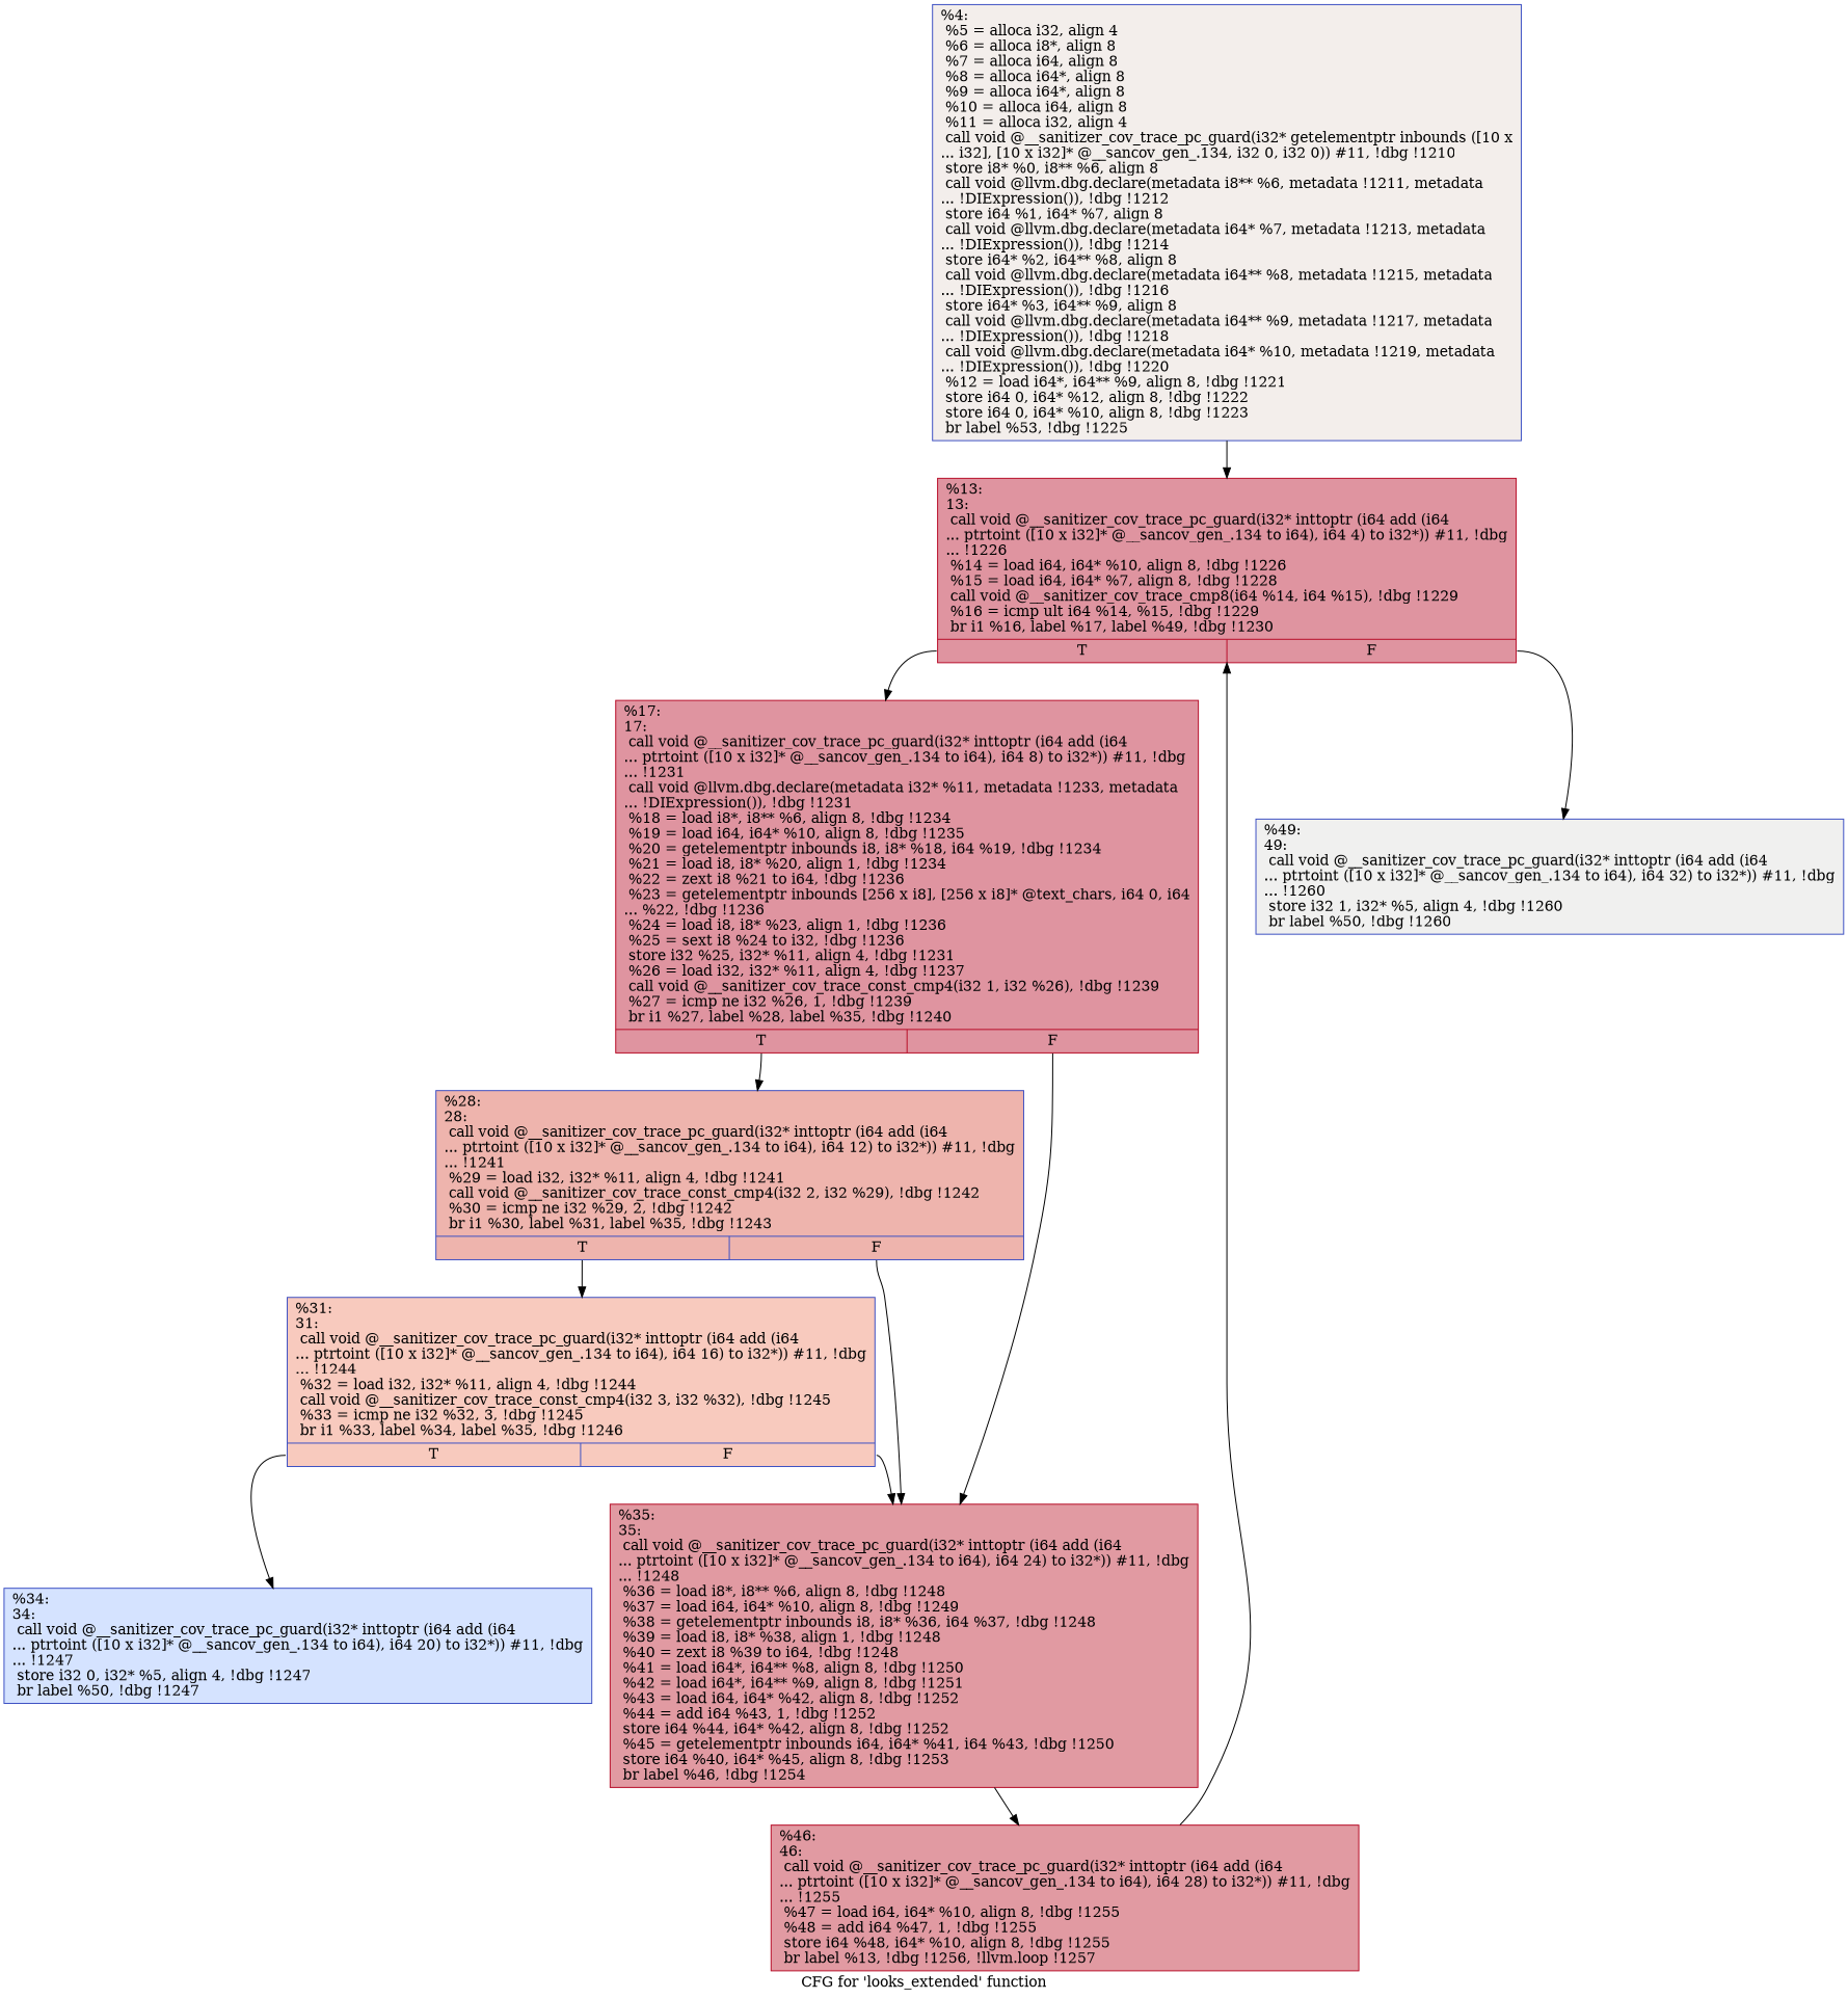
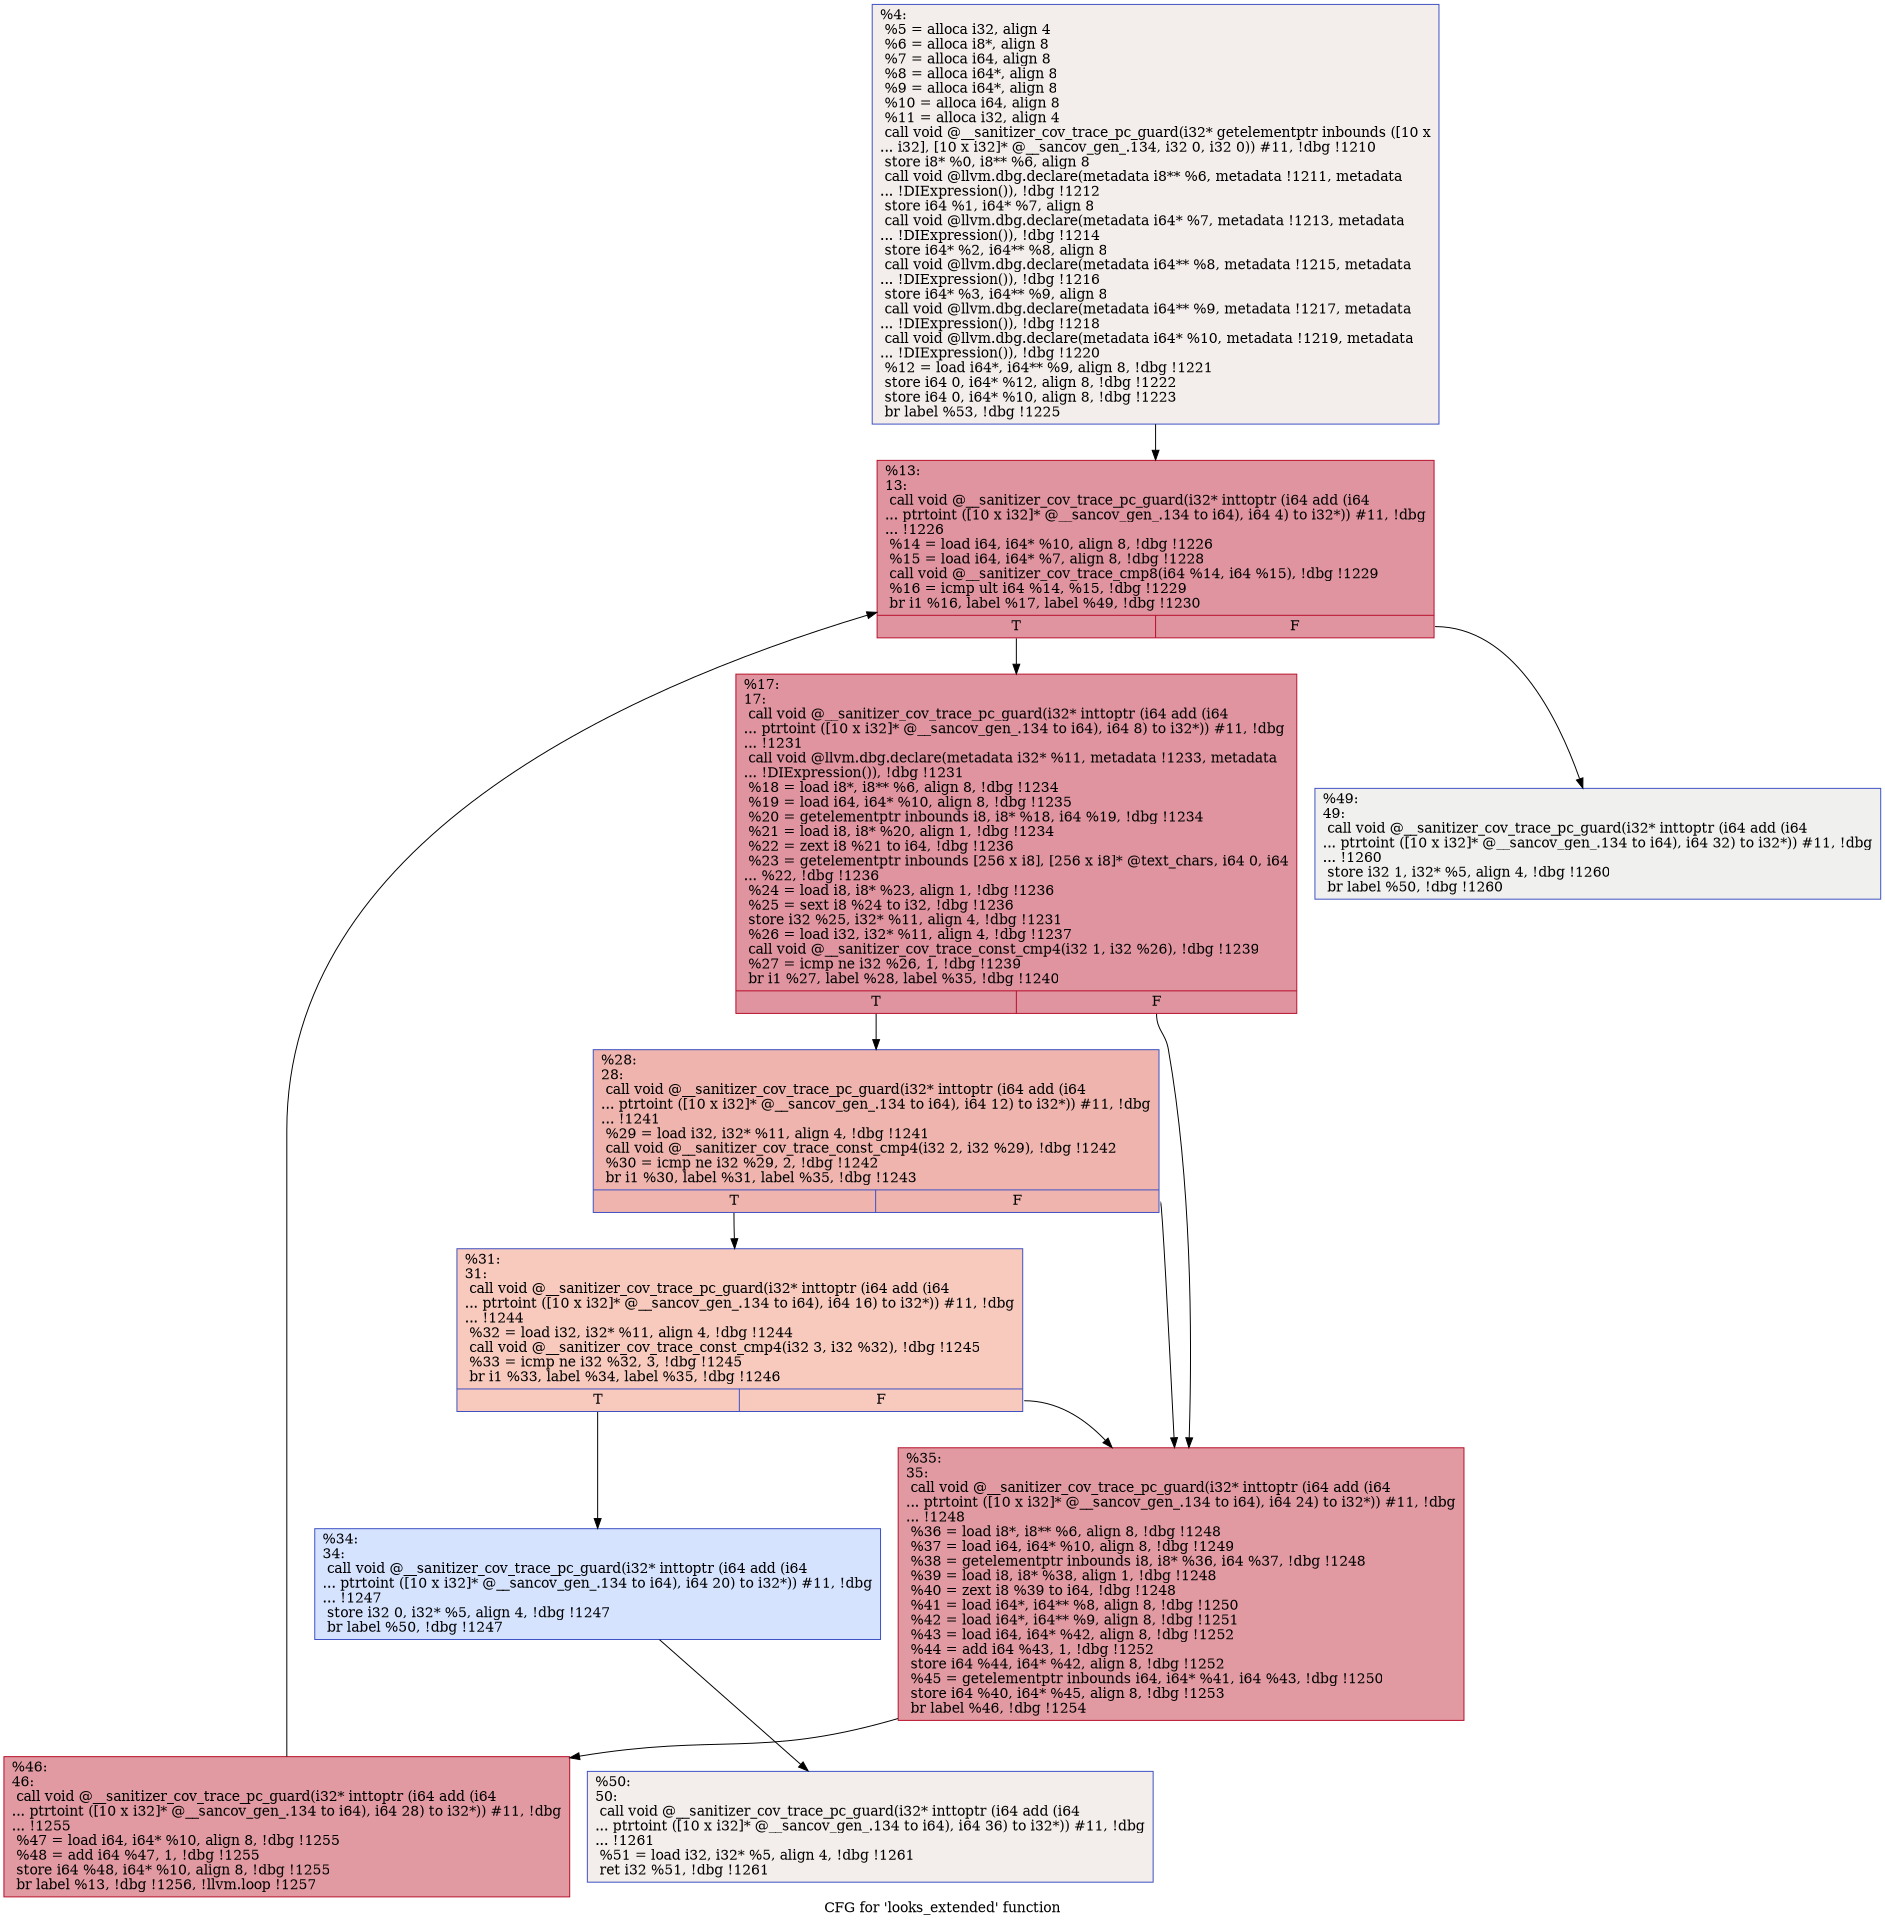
  digraph {
    label="CFG for 'looks_extended' function"
    node [color="#3d50c3ff" fillcolor="#e5d8d170" shape=record style=filled]
    n1 [label="{%4:\l  %5 = alloca i32, align 4\l  %6 = alloca i8*, align 8\l  %7 = alloca i64, align 8\l  %8 = alloca i64*, align 8\l  %9 = alloca i64*, align 8\l  %10 = alloca i64, align 8\l  %11 = alloca i32, align 4\l  call void @__sanitizer_cov_trace_pc_guard(i32* getelementptr inbounds ([10 x\l... i32], [10 x i32]* @__sancov_gen_.134, i32 0, i32 0)) #11, !dbg !1210\l  store i8* %0, i8** %6, align 8\l  call void @llvm.dbg.declare(metadata i8** %6, metadata !1211, metadata\l... !DIExpression()), !dbg !1212\l  store i64 %1, i64* %7, align 8\l  call void @llvm.dbg.declare(metadata i64* %7, metadata !1213, metadata\l... !DIExpression()), !dbg !1214\l  store i64* %2, i64** %8, align 8\l  call void @llvm.dbg.declare(metadata i64** %8, metadata !1215, metadata\l... !DIExpression()), !dbg !1216\l  store i64* %3, i64** %9, align 8\l  call void @llvm.dbg.declare(metadata i64** %9, metadata !1217, metadata\l... !DIExpression()), !dbg !1218\l  call void @llvm.dbg.declare(metadata i64* %10, metadata !1219, metadata\l... !DIExpression()), !dbg !1220\l  %12 = load i64*, i64** %9, align 8, !dbg !1221\l  store i64 0, i64* %12, align 8, !dbg !1222\l  store i64 0, i64* %10, align 8, !dbg !1223\l  br label %53, !dbg !1225\l}"]
    n2 [color="#b70d28ff" fillcolor="#b70d2870" label="{%13:\l13:                                               \l  call void @__sanitizer_cov_trace_pc_guard(i32* inttoptr (i64 add (i64\l... ptrtoint ([10 x i32]* @__sancov_gen_.134 to i64), i64 4) to i32*)) #11, !dbg\l... !1226\l  %14 = load i64, i64* %10, align 8, !dbg !1226\l  %15 = load i64, i64* %7, align 8, !dbg !1228\l  call void @__sanitizer_cov_trace_cmp8(i64 %14, i64 %15), !dbg !1229\l  %16 = icmp ult i64 %14, %15, !dbg !1229\l  br i1 %16, label %17, label %49, !dbg !1230\l|{<s0>T|<s1>F}}"]
    n3 [color="#b70d28ff" fillcolor="#b70d2870" label="{%17:\l17:                                               \l  call void @__sanitizer_cov_trace_pc_guard(i32* inttoptr (i64 add (i64\l... ptrtoint ([10 x i32]* @__sancov_gen_.134 to i64), i64 8) to i32*)) #11, !dbg\l... !1231\l  call void @llvm.dbg.declare(metadata i32* %11, metadata !1233, metadata\l... !DIExpression()), !dbg !1231\l  %18 = load i8*, i8** %6, align 8, !dbg !1234\l  %19 = load i64, i64* %10, align 8, !dbg !1235\l  %20 = getelementptr inbounds i8, i8* %18, i64 %19, !dbg !1234\l  %21 = load i8, i8* %20, align 1, !dbg !1234\l  %22 = zext i8 %21 to i64, !dbg !1236\l  %23 = getelementptr inbounds [256 x i8], [256 x i8]* @text_chars, i64 0, i64\l... %22, !dbg !1236\l  %24 = load i8, i8* %23, align 1, !dbg !1236\l  %25 = sext i8 %24 to i32, !dbg !1236\l  store i32 %25, i32* %11, align 4, !dbg !1231\l  %26 = load i32, i32* %11, align 4, !dbg !1237\l  call void @__sanitizer_cov_trace_const_cmp4(i32 1, i32 %26), !dbg !1239\l  %27 = icmp ne i32 %26, 1, !dbg !1239\l  br i1 %27, label %28, label %35, !dbg !1240\l|{<s0>T|<s1>F}}"]
    n4 [fillcolor="#dedcdb70" label="{%49:\l49:                                               \l  call void @__sanitizer_cov_trace_pc_guard(i32* inttoptr (i64 add (i64\l... ptrtoint ([10 x i32]* @__sancov_gen_.134 to i64), i64 32) to i32*)) #11, !dbg\l... !1260\l  store i32 1, i32* %5, align 4, !dbg !1260\l  br label %50, !dbg !1260\l}"]
    n5 [fillcolor="#d8564670" label="{%28:\l28:                                               \l  call void @__sanitizer_cov_trace_pc_guard(i32* inttoptr (i64 add (i64\l... ptrtoint ([10 x i32]* @__sancov_gen_.134 to i64), i64 12) to i32*)) #11, !dbg\l... !1241\l  %29 = load i32, i32* %11, align 4, !dbg !1241\l  call void @__sanitizer_cov_trace_const_cmp4(i32 2, i32 %29), !dbg !1242\l  %30 = icmp ne i32 %29, 2, !dbg !1242\l  br i1 %30, label %31, label %35, !dbg !1243\l|{<s0>T|<s1>F}}"]
    n6 [color="#b70d28ff" fillcolor="#bb1b2c70" label="{%35:\l35:                                               \l  call void @__sanitizer_cov_trace_pc_guard(i32* inttoptr (i64 add (i64\l... ptrtoint ([10 x i32]* @__sancov_gen_.134 to i64), i64 24) to i32*)) #11, !dbg\l... !1248\l  %36 = load i8*, i8** %6, align 8, !dbg !1248\l  %37 = load i64, i64* %10, align 8, !dbg !1249\l  %38 = getelementptr inbounds i8, i8* %36, i64 %37, !dbg !1248\l  %39 = load i8, i8* %38, align 1, !dbg !1248\l  %40 = zext i8 %39 to i64, !dbg !1248\l  %41 = load i64*, i64** %8, align 8, !dbg !1250\l  %42 = load i64*, i64** %9, align 8, !dbg !1251\l  %43 = load i64, i64* %42, align 8, !dbg !1252\l  %44 = add i64 %43, 1, !dbg !1252\l  store i64 %44, i64* %42, align 8, !dbg !1252\l  %45 = getelementptr inbounds i64, i64* %41, i64 %43, !dbg !1250\l  store i64 %40, i64* %45, align 8, !dbg !1253\l  br label %46, !dbg !1254\l}"]
    n7 [fillcolor="#ef886b70" label="{%31:\l31:                                               \l  call void @__sanitizer_cov_trace_pc_guard(i32* inttoptr (i64 add (i64\l... ptrtoint ([10 x i32]* @__sancov_gen_.134 to i64), i64 16) to i32*)) #11, !dbg\l... !1244\l  %32 = load i32, i32* %11, align 4, !dbg !1244\l  call void @__sanitizer_cov_trace_const_cmp4(i32 3, i32 %32), !dbg !1245\l  %33 = icmp ne i32 %32, 3, !dbg !1245\l  br i1 %33, label %34, label %35, !dbg !1246\l|{<s0>T|<s1>F}}"]
    n8 [color="#b70d28ff" fillcolor="#bb1b2c70" label="{%46:\l46:                                               \l  call void @__sanitizer_cov_trace_pc_guard(i32* inttoptr (i64 add (i64\l... ptrtoint ([10 x i32]* @__sancov_gen_.134 to i64), i64 28) to i32*)) #11, !dbg\l... !1255\l  %47 = load i64, i64* %10, align 8, !dbg !1255\l  %48 = add i64 %47, 1, !dbg !1255\l  store i64 %48, i64* %10, align 8, !dbg !1255\l  br label %13, !dbg !1256, !llvm.loop !1257\l}"]
+   n9 [label="{%50:\l50:                                               \l  call void @__sanitizer_cov_trace_pc_guard(i32* inttoptr (i64 add (i64\l... ptrtoint ([10 x i32]* @__sancov_gen_.134 to i64), i64 36) to i32*)) #11, !dbg\l... !1261\l  %51 = load i32, i32* %5, align 4, !dbg !1261\l  ret i32 %51, !dbg !1261\l}"]
    n10 [fillcolor="#a1c0ff70" label="{%34:\l34:                                               \l  call void @__sanitizer_cov_trace_pc_guard(i32* inttoptr (i64 add (i64\l... ptrtoint ([10 x i32]* @__sancov_gen_.134 to i64), i64 20) to i32*)) #11, !dbg\l... !1247\l  store i32 0, i32* %5, align 4, !dbg !1247\l  br label %50, !dbg !1247\l}"]
    n1 -> n2
    n2 -> n3 [tailport=s0]
    n2 -> n4 [tailport=s1]
    n3 -> n5 [tailport=s0]
    n3 -> n6 [tailport=s1]
    n5 -> n6 [tailport=s1]
    n5 -> n7 [tailport=s0]
    n6 -> n8
    n7 -> n6 [tailport=s1]
    n7 -> n10 [tailport=s0]
    n8 -> n2
+   n10 -> n9
  }
